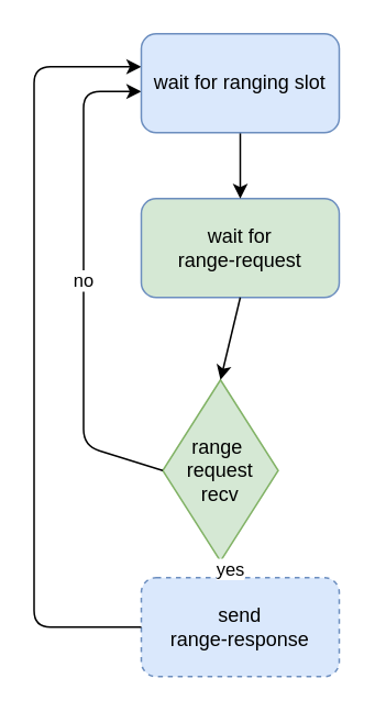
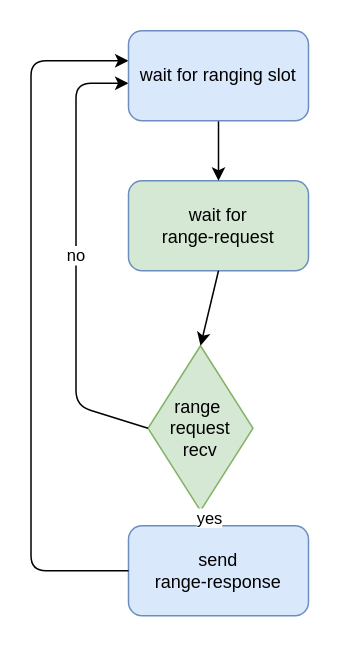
  <mxCell id="0" />
  <mxCell id="1" parent="0" />
  <mxCell id="2" value="wait for&lt;br&gt;range-request" style="rounded=1;whiteSpace=wrap;html=1;fillColor=#d5e8d4;strokeColor=#6c8ebf;" parent="1" vertex="1"><mxGeometry x="85" y="120" width="120" height="60" as="geometry" /></mxCell>
  <mxCell id="3" value="range&amp;nbsp;&lt;br&gt;request&lt;br&gt;recv" style="rhombus;whiteSpace=wrap;html=1;fillColor=#d5e8d4;strokeColor=#82b366;" parent="1" vertex="1"><mxGeometry x="98" y="230" width="70" height="110" as="geometry" /></mxCell>
- <mxCell id="4" value="send&lt;br&gt;range-response" style="rounded=1;whiteSpace=wrap;html=1;fillColor=#dae8fc;strokeColor=#6c8ebf;dashed=1;" parent="1" vertex="1"><mxGeometry x="85" y="350" width="120" height="60" as="geometry" /></mxCell>
+ <mxCell id="4" value="send&lt;br&gt;range-response" style="rounded=1;whiteSpace=wrap;html=1;fillColor=#dae8fc;strokeColor=#6c8ebf;" parent="1" vertex="1"><mxGeometry x="85" y="350" width="120" height="60" as="geometry" /></mxCell>
  <mxCell id="5" value="" style="endArrow=classic;html=1;exitX=0.5;exitY=1;exitDx=0;exitDy=0;entryX=0.5;entryY=0;entryDx=0;entryDy=0;" parent="1" target="2" edge="1"><mxGeometry width="50" height="50" relative="1" as="geometry"><mxPoint x="145" y="70" as="sourcePoint" /><mxPoint x="100" y="270" as="targetPoint" /></mxGeometry></mxCell>
  <mxCell id="6" value="" style="endArrow=classic;html=1;exitX=0.5;exitY=1;exitDx=0;exitDy=0;entryX=0.5;entryY=0;entryDx=0;entryDy=0;" parent="1" source="2" target="3" edge="1"><mxGeometry width="50" height="50" relative="1" as="geometry"><mxPoint x="50" y="320" as="sourcePoint" /><mxPoint x="100" y="270" as="targetPoint" /></mxGeometry></mxCell>
  <mxCell id="7" value="yes" style="endArrow=classic;html=1;exitX=0.5;exitY=1;exitDx=0;exitDy=0;entryX=0.5;entryY=0;entryDx=0;entryDy=0;" parent="1" source="3" target="4" edge="1"><mxGeometry width="50" height="50" relative="1" as="geometry"><mxPoint x="50" y="320" as="sourcePoint" /><mxPoint x="100" y="270" as="targetPoint" /></mxGeometry></mxCell>
  <mxCell id="8" value="" style="endArrow=classic;html=1;exitX=0;exitY=0.5;exitDx=0;exitDy=0;entryX=0;entryY=0.5;entryDx=0;entryDy=0;" parent="1" source="4" edge="1"><mxGeometry width="50" height="50" relative="1" as="geometry"><mxPoint x="50" y="320" as="sourcePoint" /><mxPoint x="85" y="40" as="targetPoint" /><Array as="points"><mxPoint x="20" y="380" /><mxPoint x="20" y="40" /></Array></mxGeometry></mxCell>
  <mxCell id="9" value="no" style="endArrow=classic;html=1;entryX=0;entryY=0.75;entryDx=0;entryDy=0;exitX=0;exitY=0.5;exitDx=0;exitDy=0;" parent="1" source="3" edge="1"><mxGeometry width="50" height="50" relative="1" as="geometry"><mxPoint x="50" y="320" as="sourcePoint" /><mxPoint x="85" y="55" as="targetPoint" /><Array as="points"><mxPoint x="50" y="270" /><mxPoint x="50" y="55" /></Array></mxGeometry></mxCell>
  <mxCell id="10" value="wait for ranging slot" style="rounded=1;whiteSpace=wrap;html=1;fillColor=#dae8fc;strokeColor=#6c8ebf;" vertex="1" parent="1"><mxGeometry x="85" y="20" width="120" height="60" as="geometry" /></mxCell>
